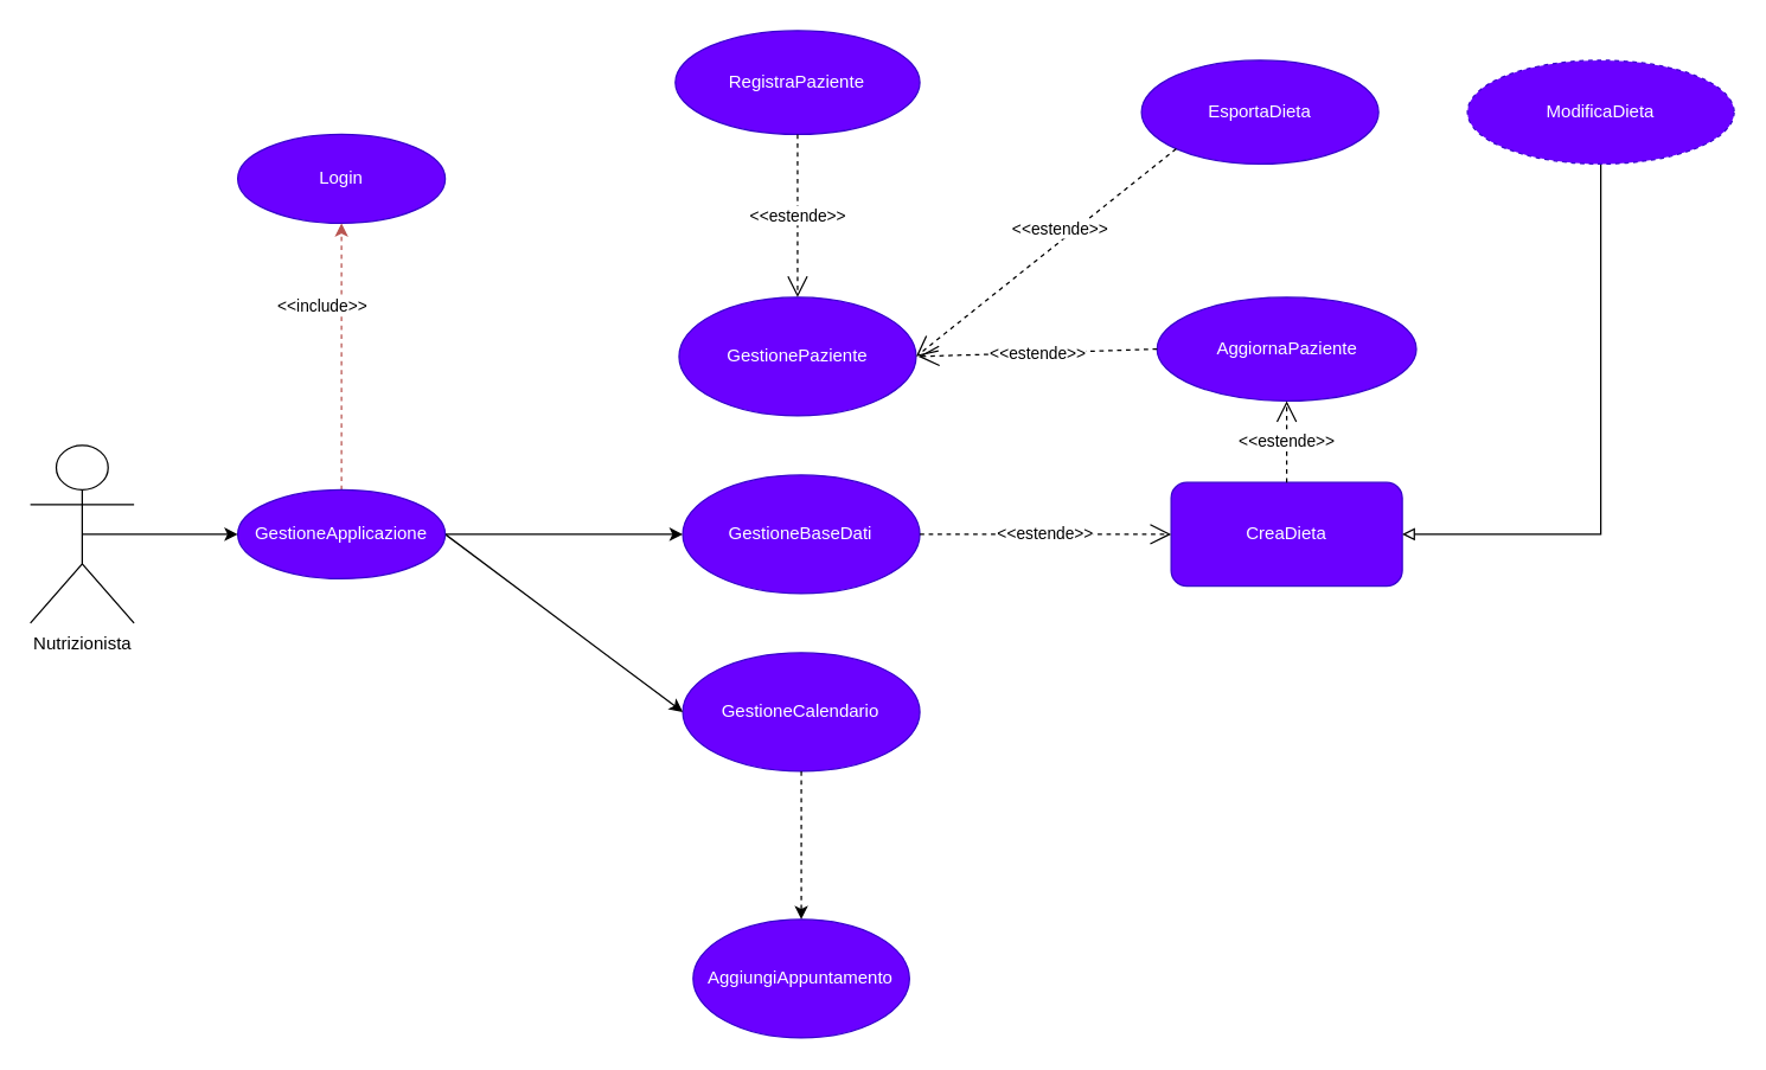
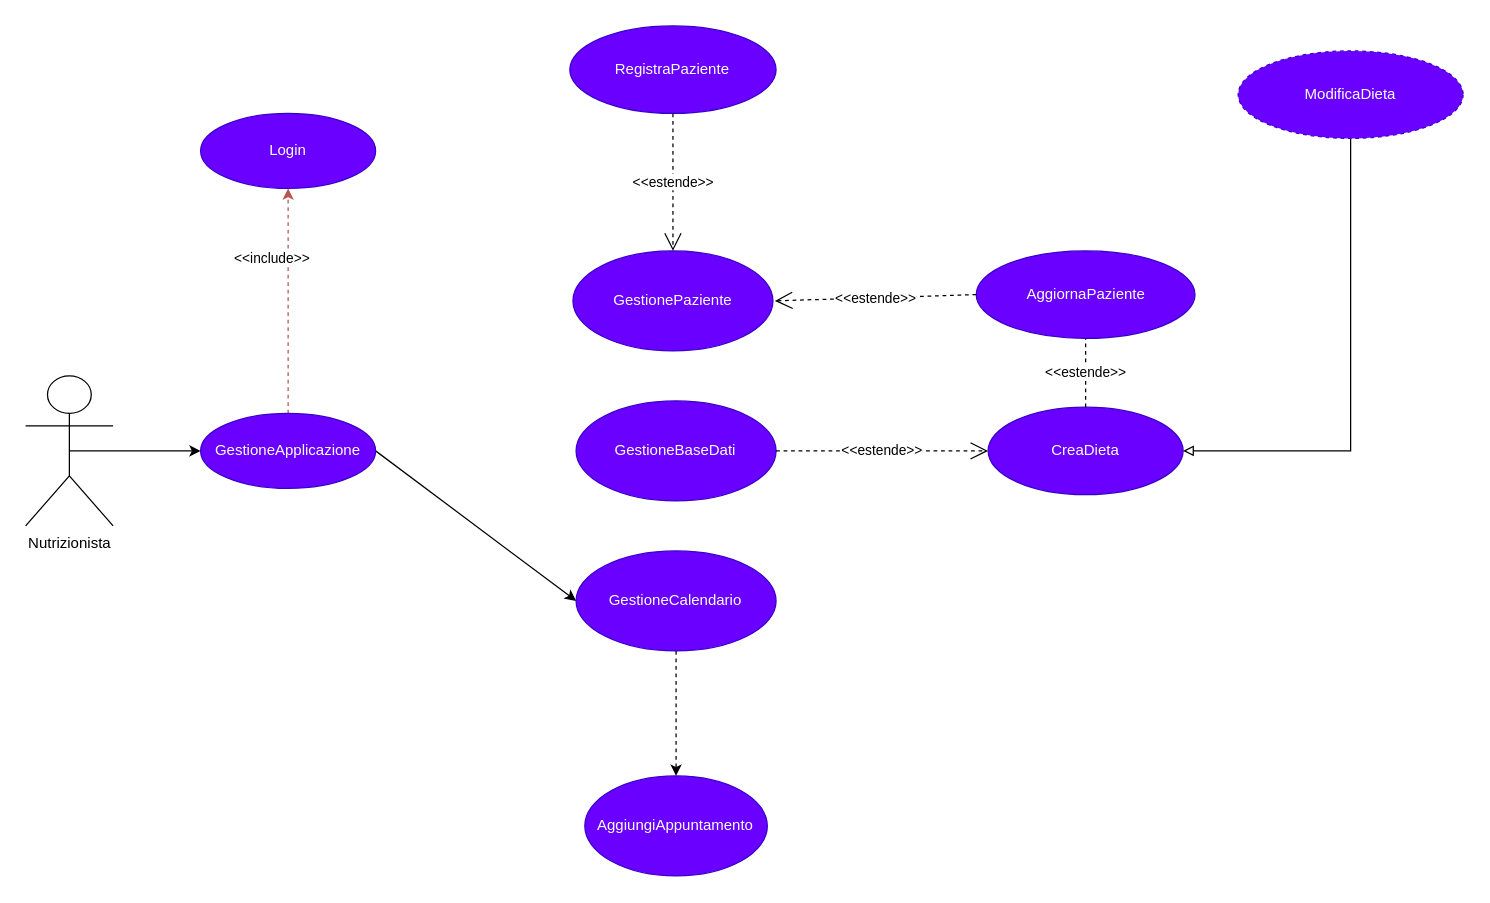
  <mxCell id="0" />
  <mxCell id="1" parent="0" />
  <mxCell id="2" value="Nutrizionista" style="shape=umlActor;verticalLabelPosition=bottom;verticalAlign=top;html=1;outlineConnect=0;" parent="1" vertex="1"><mxGeometry x="20" y="300" width="70" height="120" as="geometry" /></mxCell>
  <mxCell id="3" value="Login" style="ellipse;whiteSpace=wrap;html=1;fillColor=#6a00ff;strokeColor=#3700CC;fontColor=#ffffff;" parent="1" vertex="1"><mxGeometry x="160" y="90" width="140" height="60" as="geometry" /></mxCell>
  <mxCell id="4" value="GestioneCalendario&lt;br&gt;" style="ellipse;whiteSpace=wrap;html=1;fillColor=#6a00ff;fontColor=#ffffff;strokeColor=#3700CC;" parent="1" vertex="1"><mxGeometry x="460.36" y="440" width="160" height="80" as="geometry" /></mxCell>
- <mxCell id="5" value="CreaDieta" style="whiteSpace=wrap;html=1;fillColor=#6a00ff;fontColor=#ffffff;strokeColor=#3700CC;rounded=1;" parent="1" vertex="1"><mxGeometry x="790" y="325" width="156" height="70" as="geometry" /></mxCell>
+ <mxCell id="5" value="CreaDieta" style="ellipse;whiteSpace=wrap;html=1;fillColor=#6a00ff;fontColor=#ffffff;strokeColor=#3700CC;" parent="1" vertex="1"><mxGeometry x="790" y="325" width="156" height="70" as="geometry" /></mxCell>
  <mxCell id="6" value="RegistraPaziente" style="ellipse;whiteSpace=wrap;html=1;fillColor=#6a00ff;fontColor=#ffffff;strokeColor=#3700CC;" parent="1" vertex="1"><mxGeometry x="455.36" y="20" width="165" height="70" as="geometry" /></mxCell>
- <mxCell id="7" value="EsportaDieta" style="ellipse;whiteSpace=wrap;html=1;fillColor=#6a00ff;fontColor=#ffffff;strokeColor=#3700CC;" parent="1" vertex="1"><mxGeometry x="770" y="40" width="160" height="70" as="geometry" /></mxCell>
  <mxCell id="8" value="AggiornaPaziente&lt;br&gt;" style="ellipse;whiteSpace=wrap;html=1;fillColor=#6a00ff;fontColor=#ffffff;strokeColor=#3700CC;" parent="1" vertex="1"><mxGeometry x="780.5" y="200" width="175" height="70" as="geometry" /></mxCell>
  <mxCell id="9" value="GestioneBaseDati" style="ellipse;whiteSpace=wrap;html=1;fillColor=#6a00ff;fontColor=#ffffff;strokeColor=#3700CC;" parent="1" vertex="1"><mxGeometry x="460.36" y="320" width="160" height="80" as="geometry" /></mxCell>
  <mxCell id="10" value="GestionePaziente&lt;br&gt;" style="ellipse;whiteSpace=wrap;html=1;fillColor=#6a00ff;fontColor=#ffffff;strokeColor=#3700CC;" parent="1" vertex="1"><mxGeometry x="457.86" y="200" width="160" height="80" as="geometry" /></mxCell>
  <mxCell id="11" style="edgeStyle=orthogonalEdgeStyle;orthogonalLoop=1;jettySize=auto;html=1;exitX=0.5;exitY=1;exitDx=0;exitDy=0;entryX=1;entryY=0.5;entryDx=0;entryDy=0;endArrow=block;endFill=0;rounded=0;" edge="1" parent="1" source="12" target="5"><mxGeometry relative="1" as="geometry" /></mxCell>
  <mxCell id="12" value="ModificaDieta" style="ellipse;whiteSpace=wrap;html=1;fillColor=#6a00ff;fontColor=#ffffff;strokeColor=#3700CC;dashed=1;" parent="1" vertex="1"><mxGeometry x="990" y="40" width="180" height="70" as="geometry" /></mxCell>
  <mxCell id="13" value="&amp;lt;&amp;lt;include&amp;gt;&amp;gt;" style="endArrow=classic;html=1;dashed=1; rounded=0;exitX=0.5;exitY=0;exitDx=0;exitDy=0;fillColor=#f8cecc;strokeColor=#b85450;entryX=0.5;entryY=1;entryDx=0;entryDy=0;" parent="1" source="23" target="3" edge="1"><mxGeometry x="0.379" y="13" width="50" height="50" relative="1" as="geometry"><mxPoint x="335.36" y="320" as="sourcePoint" /><mxPoint x="309.998" y="159.934" as="targetPoint" /><mxPoint as="offset" /></mxGeometry></mxCell>
- <mxCell id="14" value="" style="endArrow=classic;html=1;rounded=0;entryX=0;entryY=0.5;entryDx=0;entryDy=0;" parent="1" source="23" target="9" edge="1"><mxGeometry width="50" height="50" relative="1" as="geometry"><mxPoint x="405.36" y="350" as="sourcePoint" /><mxPoint x="395.36" y="230" as="targetPoint" /></mxGeometry></mxCell>
  <mxCell id="15" value="" style="endArrow=classic;html=1;rounded=0;entryX=0;entryY=0.5;entryDx=0;entryDy=0;exitX=1;exitY=0.5;exitDx=0;exitDy=0;" parent="1" source="23" target="4" edge="1"><mxGeometry width="50" height="50" relative="1" as="geometry"><mxPoint x="405.36" y="350" as="sourcePoint" /><mxPoint x="485.36" y="450" as="targetPoint" /></mxGeometry></mxCell>
  <mxCell id="16" value="AggiungiAppuntamento&lt;br&gt;" style="ellipse;whiteSpace=wrap;html=1;fillColor=#6a00ff;fontColor=#ffffff;strokeColor=#3700CC;" parent="1" vertex="1"><mxGeometry x="467.36" y="620" width="146" height="80" as="geometry" /></mxCell>
  <mxCell id="17" value="" style="endArrow=classic;html=1;dashed=1; rounded=0;exitX=0.5;exitY=1;exitDx=0;exitDy=0;entryX=0.5;entryY=0;entryDx=0;entryDy=0;" parent="1" source="4" target="16" edge="1"><mxGeometry width="50" height="50" relative="1" as="geometry"><mxPoint x="517.86" y="610" as="sourcePoint" /><mxPoint x="987.86" y="510" as="targetPoint" /></mxGeometry></mxCell>
  <mxCell id="18" value="&amp;lt;&amp;lt;estende&amp;gt;&amp;gt;" style="endArrow=open;endSize=12;dashed=1;html=1;rounded=0;fontFamily=Helvetica;exitX=0.5;exitY=1;exitDx=0;exitDy=0;entryX=0.5;entryY=0;entryDx=0;entryDy=0;" parent="1" source="6" target="10" edge="1"><mxGeometry width="160" relative="1" as="geometry"><mxPoint x="707.86" y="230" as="sourcePoint" /><mxPoint x="677.86" y="90" as="targetPoint" /></mxGeometry></mxCell>
  <mxCell id="19" value="&amp;lt;&amp;lt;estende&amp;gt;&amp;gt;" style="endArrow=open;endSize=12;dashed=1;html=1;rounded=0;fontFamily=Helvetica;exitX=0;exitY=0.5;exitDx=0;exitDy=0;entryX=0.5;entryY=0;entryDx=0;entryDy=0;" parent="1" source="8" edge="1"><mxGeometry width="160" relative="1" as="geometry"><mxPoint x="619.36" y="130" as="sourcePoint" /><mxPoint x="619.36" y="240" as="targetPoint" /></mxGeometry></mxCell>
- <mxCell id="20" value="&amp;lt;&amp;lt;estende&amp;gt;&amp;gt;" style="endArrow=open;endSize=12;dashed=1;html=1;rounded=0;fontFamily=Helvetica;entryX=0.5;entryY=1;entryDx=0;entryDy=0;" parent="1" source="5" target="8" edge="1"><mxGeometry width="160" relative="1" as="geometry"><mxPoint x="557.86" y="110" as="sourcePoint" /><mxPoint x="557.86" y="220" as="targetPoint" /></mxGeometry></mxCell>
- <mxCell id="21" value="&amp;lt;&amp;lt;estende&amp;gt;&amp;gt;" style="endArrow=open;endSize=12;dashed=1;html=1;rounded=0;fontFamily=Helvetica;exitX=0;exitY=1;exitDx=0;exitDy=0;entryX=1;entryY=0.5;entryDx=0;entryDy=0;" edge="1" parent="1" source="7" target="10"><mxGeometry x="-0.145" y="-7" width="160" relative="1" as="geometry"><mxPoint x="627.86" y="370" as="sourcePoint" /><mxPoint x="1020.344" y="259.586" as="targetPoint" /><mxPoint x="1" as="offset" /></mxGeometry></mxCell>
+ <mxCell id="20" value="&amp;lt;&amp;lt;estende&amp;gt;&amp;gt;" style="endArrow=none;endSize=12;dashed=1;html=1;rounded=0;fontFamily=Helvetica;entryX=0.5;entryY=1;entryDx=0;entryDy=0;" parent="1" source="5" target="8" edge="1"><mxGeometry width="160" relative="1" as="geometry"><mxPoint x="557.86" y="110" as="sourcePoint" /><mxPoint x="557.86" y="220" as="targetPoint" /></mxGeometry></mxCell>
  <mxCell id="22" value="&amp;lt;&amp;lt;estende&amp;gt;&amp;gt;" style="endArrow=open;endSize=12;dashed=1;html=1;rounded=0;fontFamily=Helvetica;exitX=1;exitY=0.5;exitDx=0;exitDy=0;entryX=0;entryY=0.5;entryDx=0;entryDy=0;" edge="1" parent="1" source="9" target="5"><mxGeometry width="160" relative="1" as="geometry"><mxPoint x="1097.86" y="125" as="sourcePoint" /><mxPoint x="962.86" y="125" as="targetPoint" /></mxGeometry></mxCell>
  <mxCell id="23" value="GestioneApplicazione" style="ellipse;whiteSpace=wrap;html=1;fillColor=#6a00ff;strokeColor=#3700CC;fontColor=#ffffff;" vertex="1" parent="1"><mxGeometry x="160" y="330" width="140" height="60" as="geometry" /></mxCell>
  <mxCell id="24" value="" style="endArrow=classic;html=1;rounded=0;entryX=0;entryY=0.5;entryDx=0;entryDy=0;exitX=0.5;exitY=0.5;exitDx=0;exitDy=0;exitPerimeter=0;" edge="1" parent="1" source="2" target="23"><mxGeometry width="50" height="50" relative="1" as="geometry"><mxPoint x="170" y="540" as="sourcePoint" /><mxPoint x="330.36" y="540" as="targetPoint" /></mxGeometry></mxCell>
